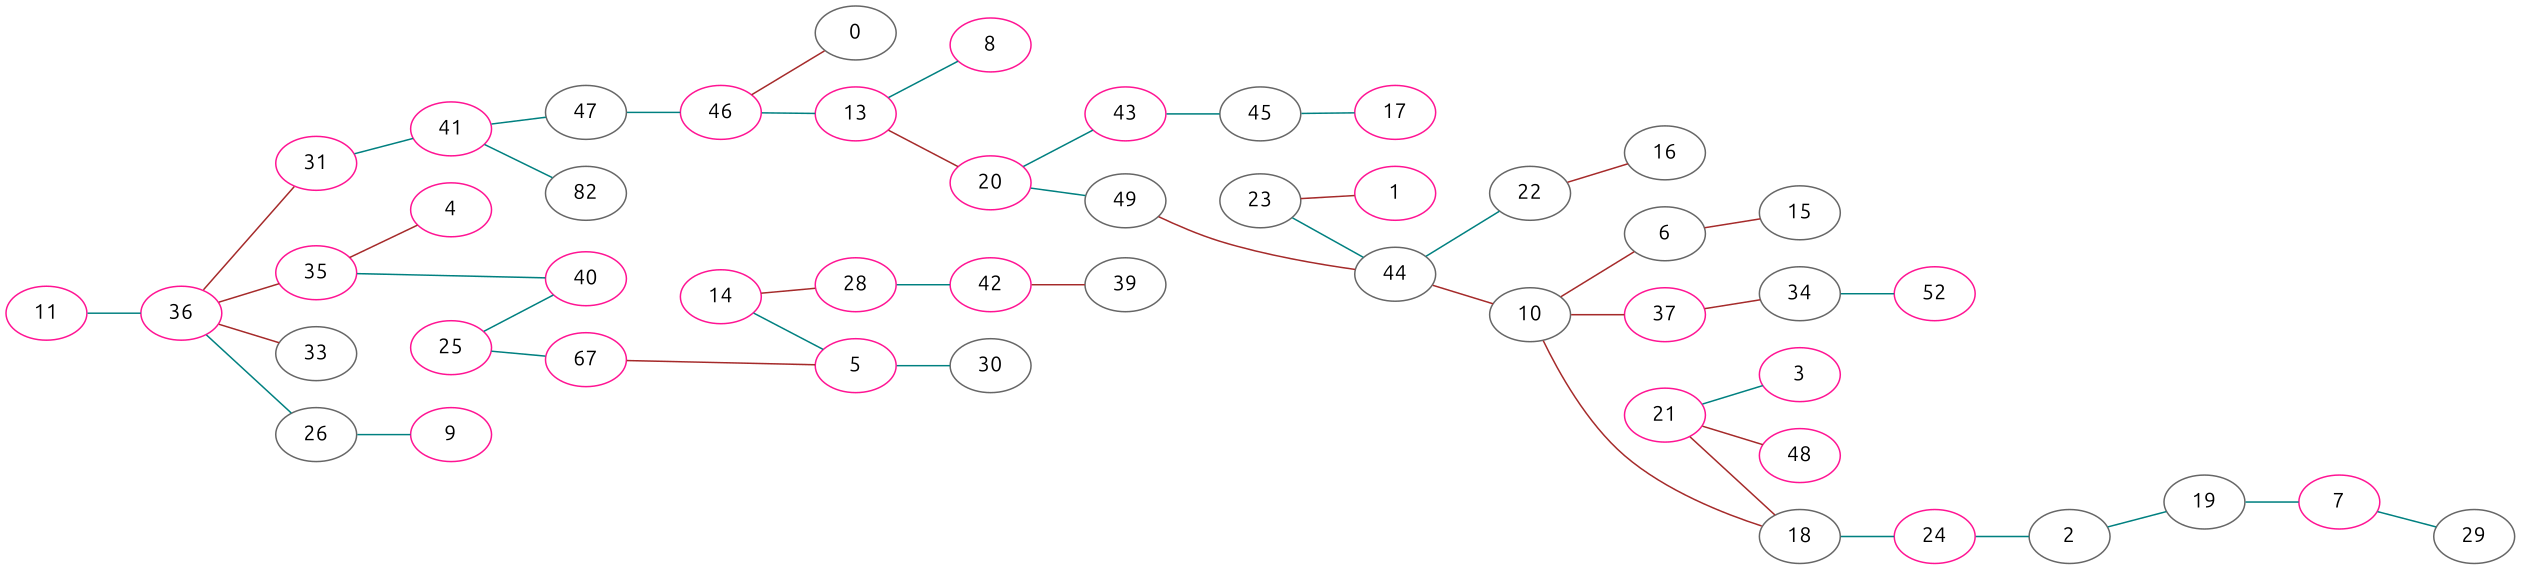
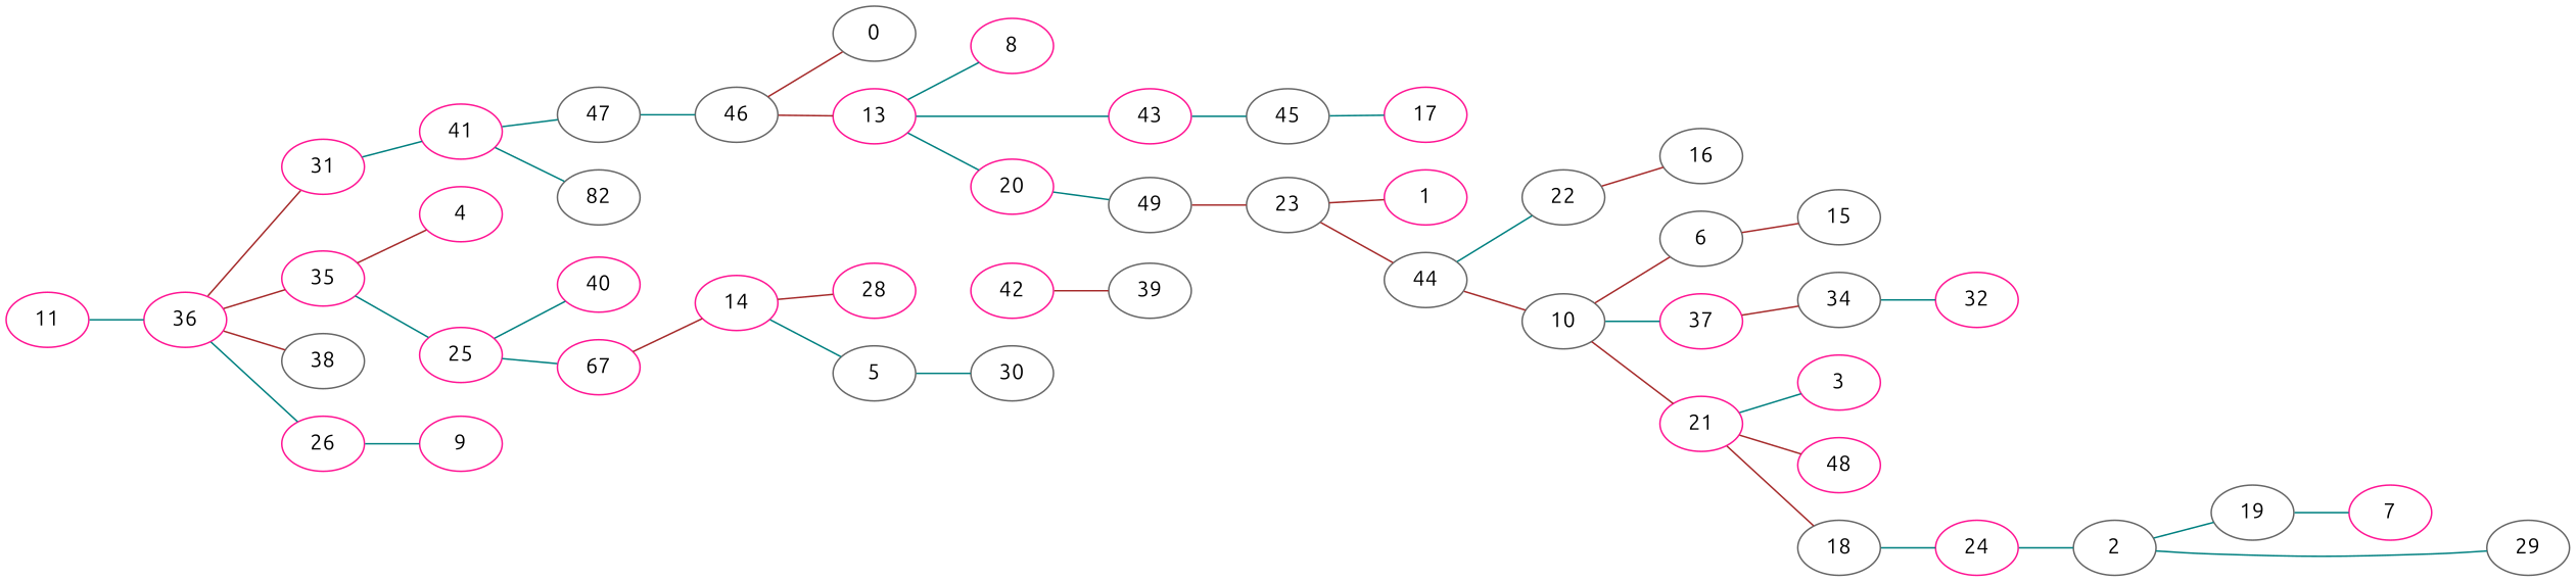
  graph {
    fontname=Ubuntu
    rankdir=LR
    node [color=deeppink fontname=Ubuntu]
    edge [color=teal fontname=Ubuntu]
    11
    36
    31
    35
-   33 [color=gray40]
-   26 [color=gray40]
+   33 [color=gray40 label=38]
+   26
    41
    25
    4
    47 [color=gray40]
    n11 [color=gray40 label=82]
    9
    40
    n14 [label=67]
    14
-   46
+   46 [color=gray40]
    0 [color=gray40]
    13
-   5
+   5 [color=gray40]
    28
    30 [color=gray40]
    42
    39 [color=gray40]
    20
    8
    43
    49 [color=gray40]
    45 [color=gray40]
    23 [color=gray40]
    17
    44 [color=gray40]
    1
    22 [color=gray40]
    10 [color=gray40]
    16 [color=gray40]
    37
    21
    6 [color=gray40]
    34 [color=gray40]
    3
    18 [color=gray40]
    48
    15 [color=gray40]
-   32 [label=52]
+   32
    24
    2 [color=gray40]
    19 [color=gray40]
    7
    29 [color=gray40]
    11 -- 36
    36 -- 31 [color=brown]
    36 -- 35 [color=brown]
    36 -- 33 [color=brown]
    36 -- 26
    31 -- 41
-   35 -- 40
+   35 -- 25
    35 -- 4 [color=brown]
    26 -- 9
    41 -- 47
    41 -- n11
    25 -- 40
    25 -- n14
    47 -- 46
-   n14 -- 5 [color=brown]
+   n14 -- 14 [color=brown]
    14 -- 5
    14 -- 28 [color=brown]
    46 -- 0 [color=brown]
-   46 -- 13
-   13 -- 20 [color=brown]
+   46 -- 13 [color=brown]
+   13 -- 20
    13 -- 8
    5 -- 30
-   28 -- 42
    42 -- 39 [color=brown]
-   20 -- 43
+   13 -- 43
    20 -- 49
    43 -- 45
-   49 -- 44 [color=brown]
+   49 -- 23 [color=brown]
    45 -- 17
-   23 -- 44
+   23 -- 44 [color=brown]
    23 -- 1 [color=brown]
    44 -- 22
    44 -- 10 [color=brown]
    22 -- 16 [color=brown]
-   10 -- 37 [color=brown]
-   10 -- 18 [color=brown]
+   10 -- 37
+   10 -- 21 [color=brown]
    10 -- 6 [color=brown]
    37 -- 34 [color=brown]
    21 -- 3
    21 -- 18 [color=brown]
    21 -- 48 [color=brown]
    6 -- 15 [color=brown]
    34 -- 32
    18 -- 24
    24 -- 2
    2 -- 19
    19 -- 7
-   7 -- 29
+   2 -- 29
  }
